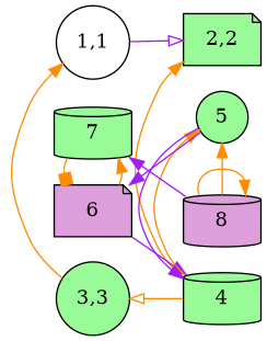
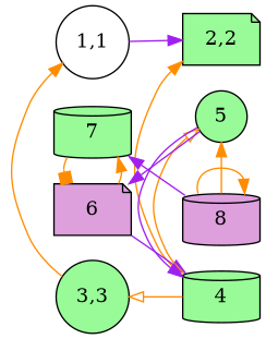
  digraph {
    rankdir=LR
    node [fillcolor=palegreen shape=circle style=filled]
    edge [color=darkorange arrowhead=normal]
    n1 [fillcolor=white label="1,1"]
    n2 [label="3,3"]
    6 [fillcolor=plum shape=note]
    7 [shape=cylinder]
    n5 [label="2,2" shape=note]
    4 [shape=cylinder]
    5
    8 [fillcolor=plum shape=cylinder]
    subgraph sub_1 {
      rank=same
      n1
      n2
      6
      7
    }
    subgraph sub_2 {
      rank=same
      n5
      4
      5
      8
    }
    n1 -> n2 [dir=back arrowhead=""]
-   n1 -> n5 [arrowhead=onormal color=purple]
+   n1 -> n5 [color=purple]
    6 -> 7
    7 -> 6 [arrowhead=box]
    n5 -> 4 [dir=back arrowhead=""]
    4 -> n2 [arrowhead=onormal]
    4 -> 6 [color=purple dir=back arrowhead=""]
-   4 -> 5
+   4 -> 5 [arrowhead=onormal]
    5 -> 6 [color=purple]
    5 -> 4 [color=purple]
    5 -> 8 [dir=back arrowhead=""]
    8 -> 7 [color=purple]
    8 -> 8
  }
